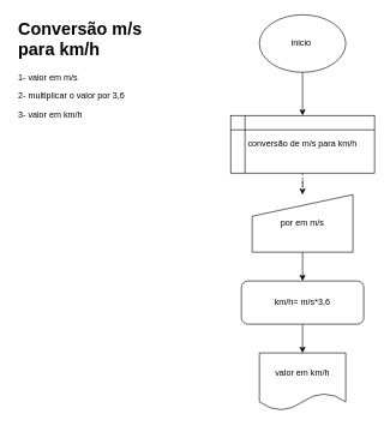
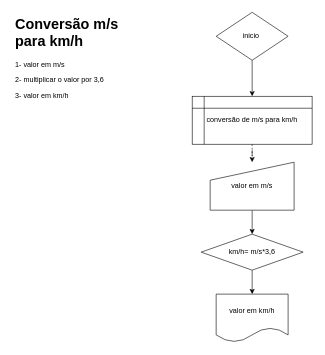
  <mxCell id="0" />
  <mxCell id="1" parent="0" />
  <mxCell id="2" value="&lt;h1&gt;&lt;font style=&quot;vertical-align: inherit&quot;&gt;&lt;font style=&quot;vertical-align: inherit&quot;&gt;&lt;font style=&quot;vertical-align: inherit&quot;&gt;&lt;font style=&quot;vertical-align: inherit&quot;&gt;Conversão m/s para km/h&amp;nbsp;&lt;/font&gt;&lt;/font&gt;&lt;/font&gt;&lt;/font&gt;&lt;/h1&gt;&lt;p&gt;&lt;font style=&quot;vertical-align: inherit&quot;&gt;&lt;font style=&quot;vertical-align: inherit&quot;&gt;1- valor em m/s&amp;nbsp;&lt;/font&gt;&lt;/font&gt;&lt;/p&gt;&lt;p&gt;&lt;font style=&quot;vertical-align: inherit&quot;&gt;&lt;font style=&quot;vertical-align: inherit&quot;&gt;&lt;font style=&quot;vertical-align: inherit&quot;&gt;&lt;font style=&quot;vertical-align: inherit&quot;&gt;2- multiplicar o valor por 3,6&lt;/font&gt;&lt;/font&gt;&lt;/font&gt;&lt;/font&gt;&lt;/p&gt;&lt;p&gt;&lt;font style=&quot;vertical-align: inherit&quot;&gt;&lt;font style=&quot;vertical-align: inherit&quot;&gt;&lt;font style=&quot;vertical-align: inherit&quot;&gt;&lt;font style=&quot;vertical-align: inherit&quot;&gt;&lt;font style=&quot;vertical-align: inherit&quot;&gt;&lt;font style=&quot;vertical-align: inherit&quot;&gt;3- valor em km/h&lt;/font&gt;&lt;/font&gt;&lt;/font&gt;&lt;/font&gt;&lt;/font&gt;&lt;/font&gt;&lt;/p&gt;" style="text;html=1;strokeColor=none;fillColor=none;spacing=5;spacingTop=-20;whiteSpace=wrap;overflow=hidden;rounded=0;" vertex="1" parent="1"><mxGeometry x="20" y="20" width="190" height="210" as="geometry" /></mxCell>
  <mxCell id="3" style="edgeStyle=orthogonalEdgeStyle;rounded=0;orthogonalLoop=1;jettySize=auto;html=1;" edge="1" parent="1" source="4" target="6"><mxGeometry relative="1" as="geometry" /></mxCell>
- <mxCell id="4" value="&lt;font style=&quot;vertical-align: inherit&quot;&gt;&lt;font style=&quot;vertical-align: inherit&quot;&gt;inicio&amp;nbsp;&lt;/font&gt;&lt;/font&gt;" style="ellipse;whiteSpace=wrap;html=1;" vertex="1" parent="1"><mxGeometry x="360" y="20" width="120" height="80" as="geometry" /></mxCell>
+ <mxCell id="4" value="&lt;font style=&quot;vertical-align: inherit&quot;&gt;&lt;font style=&quot;vertical-align: inherit&quot;&gt;inicio&amp;nbsp;&lt;/font&gt;&lt;/font&gt;" style="rhombus;whiteSpace=wrap;html=1;" vertex="1" parent="1"><mxGeometry x="360" y="20" width="120" height="80" as="geometry" /></mxCell>
  <mxCell id="5" style="edgeStyle=orthogonalEdgeStyle;rounded=0;orthogonalLoop=1;jettySize=auto;html=1;dashed=1;" edge="1" parent="1" source="6" target="11"><mxGeometry relative="1" as="geometry" /></mxCell>
  <mxCell id="6" value="&lt;font style=&quot;vertical-align: inherit&quot;&gt;&lt;font style=&quot;vertical-align: inherit&quot;&gt;conversão de m/s para km/h&lt;/font&gt;&lt;/font&gt;" style="shape=internalStorage;whiteSpace=wrap;html=1;backgroundOutline=1;" vertex="1" parent="1"><mxGeometry x="320" y="160" width="200" height="80" as="geometry" /></mxCell>
  <mxCell id="7" style="edgeStyle=orthogonalEdgeStyle;rounded=0;orthogonalLoop=1;jettySize=auto;html=1;" edge="1" parent="1" source="8" target="9"><mxGeometry relative="1" as="geometry" /></mxCell>
- <mxCell id="8" value="&lt;font style=&quot;vertical-align: inherit&quot;&gt;&lt;font style=&quot;vertical-align: inherit&quot;&gt;km/h= m/s*3,6&lt;/font&gt;&lt;/font&gt;" style="rounded=1;whiteSpace=wrap;html=1;" vertex="1" parent="1"><mxGeometry x="335" y="390" width="170" height="60" as="geometry" /></mxCell>
+ <mxCell id="8" value="&lt;font style=&quot;vertical-align: inherit&quot;&gt;&lt;font style=&quot;vertical-align: inherit&quot;&gt;km/h= m/s*3,6&lt;/font&gt;&lt;/font&gt;" style="rhombus;whiteSpace=wrap;html=1;" vertex="1" parent="1"><mxGeometry x="335" y="390" width="170" height="60" as="geometry" /></mxCell>
  <mxCell id="9" value="&lt;font style=&quot;vertical-align: inherit&quot;&gt;&lt;font style=&quot;vertical-align: inherit&quot;&gt;valor em km/h&lt;/font&gt;&lt;/font&gt;" style="shape=document;whiteSpace=wrap;html=1;boundedLbl=1;" vertex="1" parent="1"><mxGeometry x="360" y="490" width="120" height="80" as="geometry" /></mxCell>
  <mxCell id="10" style="edgeStyle=orthogonalEdgeStyle;rounded=0;orthogonalLoop=1;jettySize=auto;html=1;" edge="1" parent="1" source="11" target="8"><mxGeometry relative="1" as="geometry" /></mxCell>
- <mxCell id="11" value="&lt;font style=&quot;vertical-align: inherit&quot;&gt;&lt;font style=&quot;vertical-align: inherit&quot;&gt;por em m/s&lt;/font&gt;&lt;/font&gt;" style="shape=manualInput;whiteSpace=wrap;html=1;" vertex="1" parent="1"><mxGeometry x="350" y="270" width="140" height="80" as="geometry" /></mxCell>
+ <mxCell id="11" value="&lt;font style=&quot;vertical-align: inherit&quot;&gt;&lt;font style=&quot;vertical-align: inherit&quot;&gt;valor em m/s&lt;/font&gt;&lt;/font&gt;" style="shape=manualInput;whiteSpace=wrap;html=1;" vertex="1" parent="1"><mxGeometry x="350" y="270" width="140" height="80" as="geometry" /></mxCell>
